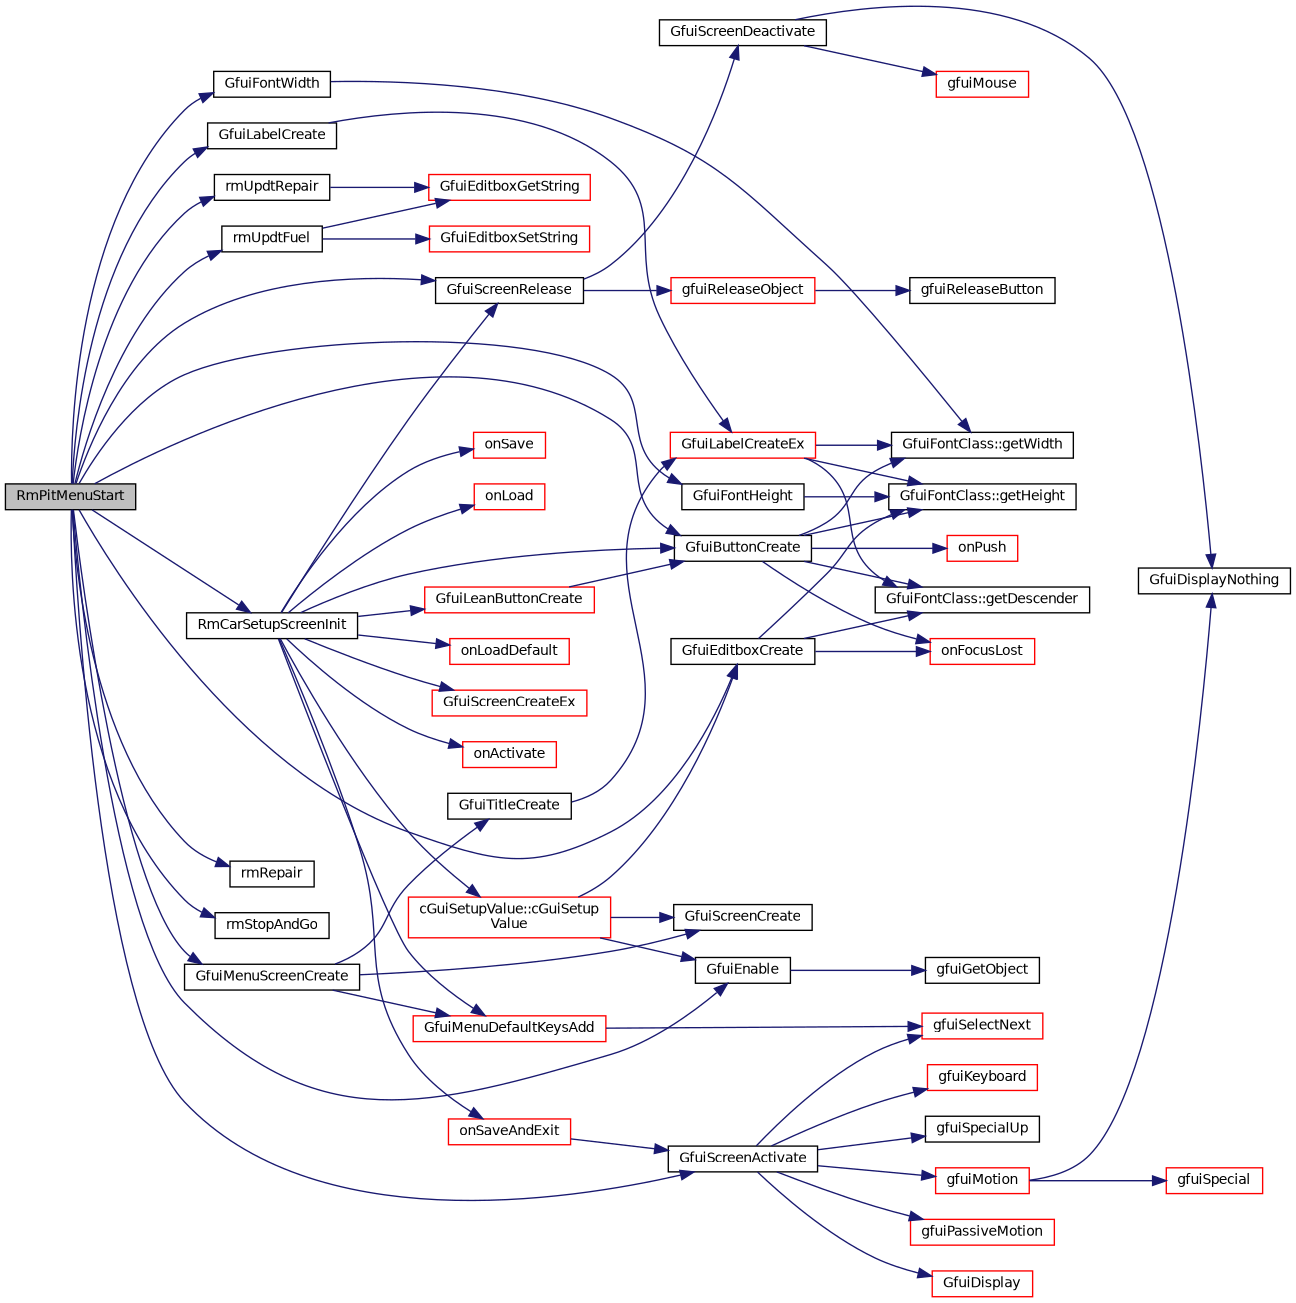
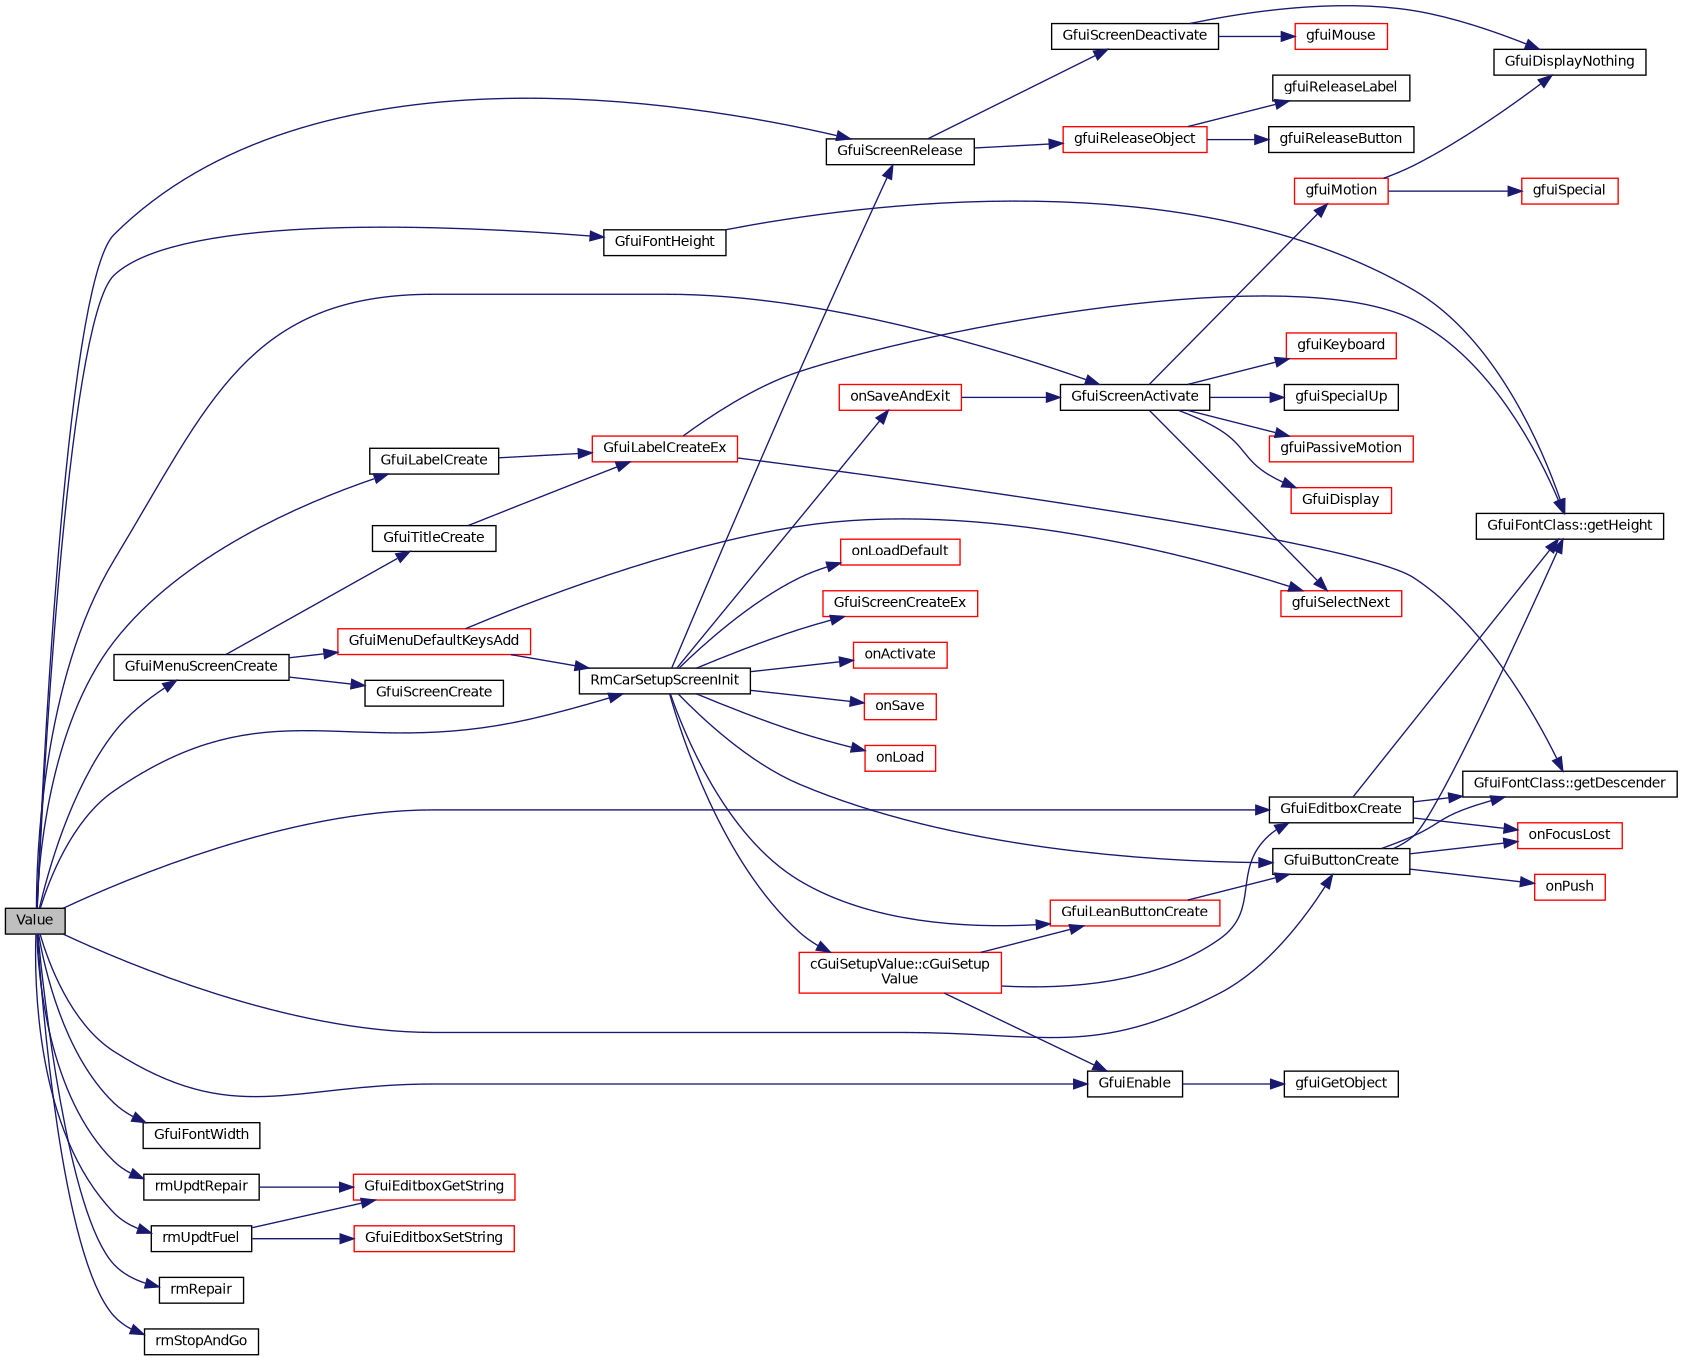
  digraph {
    rankdir=LR
    node [color=black fillcolor=white fontname=Helvetica fontsize=10 shape=record style=filled]
    edge [color=midnightblue fontname=Helvetica fontsize=10 labelfontname=Helvetica labelfontsize=10 style=solid]
-   n1 [fillcolor=grey75 fontcolor=black height=0.2 label=RmPitMenuStart width=0.4]
+   n1 [fillcolor=grey75 fontcolor=black height=0.2 label=Value width=0.4]
    n2 [height=0.2 label=GfuiScreenRelease width=0.4]
    n3 [height=0.2 label=GfuiMenuScreenCreate width=0.4]
    n4 [height=0.2 label=GfuiLabelCreate width=0.4]
    n5 [height=0.2 label=GfuiFontHeight width=0.4]
    n6 [height=0.2 label=GfuiFontWidth width=0.4]
    n7 [height=0.2 label=GfuiEditboxCreate width=0.4]
    n8 [height=0.2 label=rmUpdtFuel width=0.4]
    n9 [height=0.2 label=rmUpdtRepair width=0.4]
    n10 [height=0.2 label=GfuiButtonCreate width=0.4]
    n11 [height=0.2 label=rmRepair width=0.4]
    n12 [height=0.2 label=rmStopAndGo width=0.4]
    n13 [height=0.2 label=GfuiEnable width=0.4]
    n14 [height=0.2 label=RmCarSetupScreenInit width=0.4]
    n15 [height=0.2 label=GfuiScreenActivate width=0.4]
    n16 [height=0.2 label=GfuiScreenDeactivate width=0.4]
    n17 [color=red height=0.2 label=gfuiReleaseObject width=0.4]
    n18 [height=0.2 label=GfuiScreenCreate width=0.4]
    n19 [height=0.2 label=GfuiTitleCreate width=0.4]
    n20 [color=red height=0.2 label=GfuiMenuDefaultKeysAdd width=0.4]
    n21 [color=red height=0.2 label=GfuiLabelCreateEx width=0.4]
    n22 [height=0.2 label="GfuiFontClass::getHeight" width=0.4]
-   n23 [height=0.2 label="GfuiFontClass::getWidth" width=0.4]
    n24 [height=0.2 label="GfuiFontClass::getDescender" width=0.4]
    n25 [color=red height=0.2 label=onFocusLost width=0.4]
    n26 [color=red height=0.2 label=GfuiEditboxGetString width=0.4]
    n27 [color=red height=0.2 label=GfuiEditboxSetString width=0.4]
    n28 [color=red height=0.2 label=onPush width=0.4]
    n29 [height=0.2 label=gfuiGetObject width=0.4]
    n30 [color=red height=0.2 label=GfuiScreenCreateEx width=0.4]
    n31 [color=red height=0.2 label=onActivate width=0.4]
    n32 [color=red height=0.2 label="cGuiSetupValue::cGuiSetup\lValue" width=0.4]
    n33 [color=red height=0.2 label=GfuiLeanButtonCreate width=0.4]
    n34 [color=red height=0.2 label=onSave width=0.4]
    n35 [color=red height=0.2 label=onLoad width=0.4]
    n36 [color=red height=0.2 label=onLoadDefault width=0.4]
    n37 [color=red height=0.2 label=onSaveAndExit width=0.4]
    n38 [color=red height=0.2 label=gfuiSelectNext width=0.4]
    n39 [color=red height=0.2 label=gfuiKeyboard width=0.4]
    n40 [height=0.2 label=gfuiSpecialUp width=0.4]
    n41 [color=red height=0.2 label=gfuiMotion width=0.4]
    n42 [color=red height=0.2 label=gfuiPassiveMotion width=0.4]
    n43 [color=red height=0.2 label=GfuiDisplay width=0.4]
    n44 [height=0.2 label=GfuiDisplayNothing width=0.4]
    n45 [color=red height=0.2 label=gfuiMouse width=0.4]
+   n46 [height=0.2 label=gfuiReleaseLabel width=0.4]
    n47 [height=0.2 label=gfuiReleaseButton width=0.4]
    n48 [color=red height=0.2 label=gfuiSpecial width=0.4]
    n1 -> n2
    n1 -> n3
    n1 -> n4
    n1 -> n5
    n1 -> n6
    n1 -> n7
    n1 -> n8
    n1 -> n9
    n1 -> n10
    n1 -> n11
    n1 -> n12
    n1 -> n13
    n1 -> n14
    n1 -> n15
    n2 -> n16
    n2 -> n17
    n3 -> n18
    n3 -> n19
    n3 -> n20
    n4 -> n21
    n5 -> n22
-   n6 -> n23
    n7 -> n22
    n7 -> n24
    n7 -> n25
    n8 -> n26
    n8 -> n27
    n9 -> n26
    n10 -> n22
-   n10 -> n23
    n10 -> n24
    n10 -> n25
    n10 -> n28
    n13 -> n29
    n14 -> n2
    n14 -> n10
-   n14 -> n20
+   n20 -> n14
    n14 -> n30
    n14 -> n31
    n14 -> n32
    n14 -> n33
    n14 -> n34
    n14 -> n35
    n14 -> n36
    n14 -> n37
    n15 -> n38
    n15 -> n39
    n15 -> n40
    n15 -> n41
    n15 -> n42
    n15 -> n43
    n16 -> n44
    n16 -> n45
+   n17 -> n46
    n17 -> n47
    n19 -> n21
    n20 -> n38
    n21 -> n22
-   n21 -> n23
    n21 -> n24
    n32 -> n7
    n32 -> n13
-   n32 -> n18
+   n32 -> n33
    n33 -> n10
    n37 -> n15
    n41 -> n44
    n41 -> n48
  }
